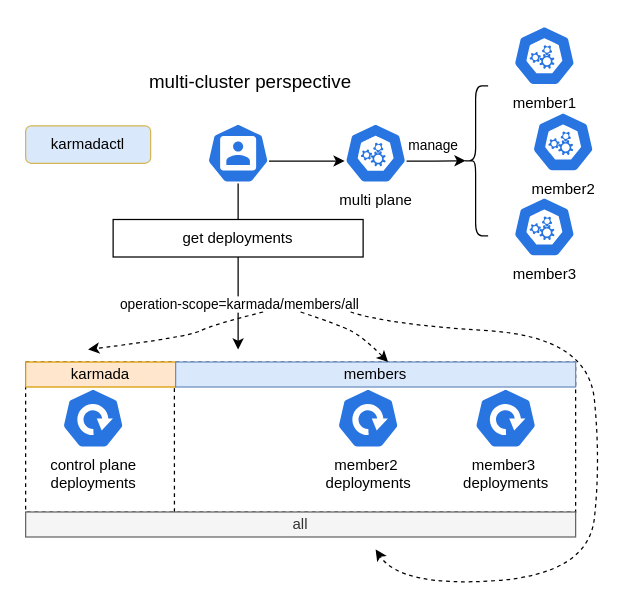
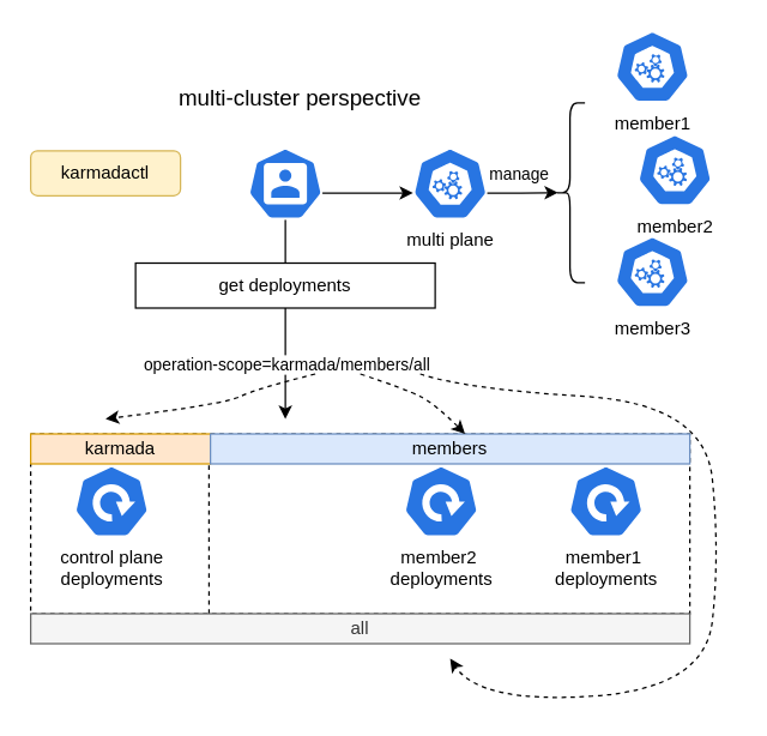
  <mxCell id="0" />
  <mxCell id="1" parent="0" />
- <mxCell id="2" value="karmadactl" style="rounded=1;whiteSpace=wrap;html=1;fillColor=#dae8fc;strokeColor=#d6b656;" parent="1" vertex="1"><mxGeometry x="20" y="100" width="100" height="30" as="geometry" /></mxCell>
+ <mxCell id="2" value="karmadactl" style="rounded=1;whiteSpace=wrap;html=1;fillColor=#fff2cc;strokeColor=#d6b656;" parent="1" vertex="1"><mxGeometry x="20" y="100" width="100" height="30" as="geometry" /></mxCell>
  <mxCell id="3" style="edgeStyle=orthogonalEdgeStyle;rounded=0;orthogonalLoop=1;jettySize=auto;html=1;exitX=0.5;exitY=1;exitDx=0;exitDy=0;exitPerimeter=0;" parent="1" source="5" edge="1"><mxGeometry relative="1" as="geometry"><mxPoint x="190" y="279" as="targetPoint" /></mxGeometry></mxCell>
  <mxCell id="4" value="operation-scope=karmada/members/all" style="edgeLabel;html=1;align=center;verticalAlign=middle;resizable=0;points=[];" parent="3" connectable="0" vertex="1"><mxGeometry x="0.446" relative="1" as="geometry"><mxPoint as="offset" /></mxGeometry></mxCell>
  <mxCell id="5" value="" style="aspect=fixed;sketch=0;html=1;dashed=0;whitespace=wrap;verticalLabelPosition=bottom;verticalAlign=top;fillColor=#2875E2;strokeColor=#ffffff;points=[[0.005,0.63,0],[0.1,0.2,0],[0.9,0.2,0],[0.5,0,0],[0.995,0.63,0],[0.72,0.99,0],[0.5,1,0],[0.28,0.99,0]];shape=mxgraph.kubernetes.icon2;prIcon=user" parent="1" vertex="1"><mxGeometry x="165" y="98" width="50" height="48" as="geometry" /></mxCell>
  <mxCell id="6" value="" style="rounded=0;whiteSpace=wrap;html=1;dashed=1;" parent="1" vertex="1"><mxGeometry x="20" y="289" width="440" height="120" as="geometry" /></mxCell>
  <mxCell id="7" value="control plane&lt;div&gt;deployments&lt;/div&gt;" style="aspect=fixed;sketch=0;html=1;dashed=0;whitespace=wrap;verticalLabelPosition=bottom;verticalAlign=top;fillColor=#2875E2;strokeColor=#ffffff;points=[[0.005,0.63,0],[0.1,0.2,0],[0.9,0.2,0],[0.5,0,0],[0.995,0.63,0],[0.72,0.99,0],[0.5,1,0],[0.28,0.99,0]];shape=mxgraph.kubernetes.icon2;prIcon=deploy" parent="1" vertex="1"><mxGeometry x="49" y="310" width="50" height="48" as="geometry" /></mxCell>
  <mxCell id="8" value="member2&amp;nbsp;&lt;div&gt;deployments&lt;/div&gt;" style="aspect=fixed;sketch=0;html=1;dashed=0;whitespace=wrap;verticalLabelPosition=bottom;verticalAlign=top;fillColor=#2875E2;strokeColor=#ffffff;points=[[0.005,0.63,0],[0.1,0.2,0],[0.9,0.2,0],[0.5,0,0],[0.995,0.63,0],[0.72,0.99,0],[0.5,1,0],[0.28,0.99,0]];shape=mxgraph.kubernetes.icon2;prIcon=deploy" parent="1" vertex="1"><mxGeometry x="269" y="310" width="50" height="48" as="geometry" /></mxCell>
- <mxCell id="9" value="member3&amp;nbsp;&lt;div&gt;deployments&lt;/div&gt;" style="aspect=fixed;sketch=0;html=1;dashed=0;whitespace=wrap;verticalLabelPosition=bottom;verticalAlign=top;fillColor=#2875E2;strokeColor=#ffffff;points=[[0.005,0.63,0],[0.1,0.2,0],[0.9,0.2,0],[0.5,0,0],[0.995,0.63,0],[0.72,0.99,0],[0.5,1,0],[0.28,0.99,0]];shape=mxgraph.kubernetes.icon2;prIcon=deploy" parent="1" vertex="1"><mxGeometry x="379" y="310" width="50" height="48" as="geometry" /></mxCell>
+ <mxCell id="9" value="member1&amp;nbsp;&lt;div&gt;deployments&lt;/div&gt;" style="aspect=fixed;sketch=0;html=1;dashed=0;whitespace=wrap;verticalLabelPosition=bottom;verticalAlign=top;fillColor=#2875E2;strokeColor=#ffffff;points=[[0.005,0.63,0],[0.1,0.2,0],[0.9,0.2,0],[0.5,0,0],[0.995,0.63,0],[0.72,0.99,0],[0.5,1,0],[0.28,0.99,0]];shape=mxgraph.kubernetes.icon2;prIcon=deploy" parent="1" vertex="1"><mxGeometry x="379" y="310" width="50" height="48" as="geometry" /></mxCell>
  <mxCell id="10" value="" style="endArrow=none;html=1;rounded=0;exitX=0.29;exitY=1.039;exitDx=0;exitDy=0;exitPerimeter=0;dashed=1;" parent="1" edge="1"><mxGeometry width="50" height="50" relative="1" as="geometry"><mxPoint x="139.05" y="409.005" as="sourcePoint" /><mxPoint x="139" y="289" as="targetPoint" /></mxGeometry></mxCell>
  <mxCell id="11" value="get deployments" style="rounded=0;whiteSpace=wrap;html=1;" parent="1" vertex="1"><mxGeometry x="90" y="175" width="200" height="30" as="geometry" /></mxCell>
  <mxCell id="12" value="karmada" style="text;html=1;align=center;verticalAlign=middle;whiteSpace=wrap;rounded=0;fillColor=#ffe6cc;strokeColor=#d79b00;" parent="1" vertex="1"><mxGeometry x="20" y="289" width="120" height="20" as="geometry" /></mxCell>
  <mxCell id="13" value="members" style="text;html=1;align=center;verticalAlign=middle;whiteSpace=wrap;rounded=0;fillColor=#dae8fc;strokeColor=#6c8ebf;" parent="1" vertex="1"><mxGeometry x="140" y="289" width="320" height="20" as="geometry" /></mxCell>
  <mxCell id="14" value="all" style="text;html=1;align=center;verticalAlign=middle;whiteSpace=wrap;rounded=0;fillColor=#f5f5f5;strokeColor=#666666;fontColor=#333333;" parent="1" vertex="1"><mxGeometry x="20" y="409" width="440" height="20" as="geometry" /></mxCell>
  <mxCell id="15" value="" style="curved=1;endArrow=classic;html=1;rounded=0;entryX=0.531;entryY=0;entryDx=0;entryDy=0;entryPerimeter=0;dashed=1;" parent="1" target="13" edge="1"><mxGeometry width="50" height="50" relative="1" as="geometry"><mxPoint x="240" y="249" as="sourcePoint" /><mxPoint x="-30" y="219" as="targetPoint" /><Array as="points"><mxPoint x="270" y="259" /><mxPoint x="290" y="269" /></Array></mxGeometry></mxCell>
  <mxCell id="16" value="" style="curved=1;endArrow=classic;html=1;rounded=0;dashed=1;" parent="1" edge="1"><mxGeometry width="50" height="50" relative="1" as="geometry"><mxPoint x="280" y="249" as="sourcePoint" /><mxPoint x="300" y="439" as="targetPoint" /><Array as="points"><mxPoint x="310" y="259" /><mxPoint x="470" y="269" /><mxPoint x="480" y="369" /><mxPoint x="470" y="459" /><mxPoint x="320" y="469" /></Array></mxGeometry></mxCell>
  <mxCell id="17" value="" style="curved=1;endArrow=classic;html=1;rounded=0;dashed=1;" parent="1" edge="1"><mxGeometry width="50" height="50" relative="1" as="geometry"><mxPoint x="210" y="249" as="sourcePoint" /><mxPoint x="70" y="279" as="targetPoint" /><Array as="points"><mxPoint x="170" y="259" /><mxPoint x="150" y="269" /></Array></mxGeometry></mxCell>
  <mxCell id="18" value="multi plane" style="aspect=fixed;sketch=0;html=1;dashed=0;whitespace=wrap;verticalLabelPosition=bottom;verticalAlign=top;fillColor=#2875E2;strokeColor=#ffffff;points=[[0.005,0.63,0],[0.1,0.2,0],[0.9,0.2,0],[0.5,0,0],[0.995,0.63,0],[0.72,0.99,0],[0.5,1,0],[0.28,0.99,0]];shape=mxgraph.kubernetes.icon2;prIcon=c_c_m" parent="1" vertex="1"><mxGeometry x="275" y="98" width="50" height="48" as="geometry" /></mxCell>
  <mxCell id="19" value="member1" style="aspect=fixed;sketch=0;html=1;dashed=0;whitespace=wrap;verticalLabelPosition=bottom;verticalAlign=top;fillColor=#2875E2;strokeColor=#ffffff;points=[[0.005,0.63,0],[0.1,0.2,0],[0.9,0.2,0],[0.5,0,0],[0.995,0.63,0],[0.72,0.99,0],[0.5,1,0],[0.28,0.99,0]];shape=mxgraph.kubernetes.icon2;prIcon=c_c_m" parent="1" vertex="1"><mxGeometry x="410" y="20" width="50" height="48" as="geometry" /></mxCell>
  <mxCell id="20" value="member2" style="aspect=fixed;sketch=0;html=1;dashed=0;whitespace=wrap;verticalLabelPosition=bottom;verticalAlign=top;fillColor=#2875E2;strokeColor=#ffffff;points=[[0.005,0.63,0],[0.1,0.2,0],[0.9,0.2,0],[0.5,0,0],[0.995,0.63,0],[0.72,0.99,0],[0.5,1,0],[0.28,0.99,0]];shape=mxgraph.kubernetes.icon2;prIcon=c_c_m" parent="1" vertex="1"><mxGeometry x="410" y="89" width="80" height="48" as="geometry" /></mxCell>
  <mxCell id="21" value="member3" style="aspect=fixed;sketch=0;html=1;dashed=0;whitespace=wrap;verticalLabelPosition=bottom;verticalAlign=top;fillColor=#2875E2;strokeColor=#ffffff;points=[[0.005,0.63,0],[0.1,0.2,0],[0.9,0.2,0],[0.5,0,0],[0.995,0.63,0],[0.72,0.99,0],[0.5,1,0],[0.28,0.99,0]];shape=mxgraph.kubernetes.icon2;prIcon=c_c_m" parent="1" vertex="1"><mxGeometry x="410" y="157" width="50" height="48" as="geometry" /></mxCell>
  <mxCell id="22" style="edgeStyle=orthogonalEdgeStyle;rounded=0;orthogonalLoop=1;jettySize=auto;html=1;exitX=0.995;exitY=0.63;exitDx=0;exitDy=0;exitPerimeter=0;entryX=0.005;entryY=0.63;entryDx=0;entryDy=0;entryPerimeter=0;" parent="1" source="5" target="18" edge="1"><mxGeometry relative="1" as="geometry" /></mxCell>
  <mxCell id="23" value="" style="shape=curlyBracket;whiteSpace=wrap;html=1;rounded=1;labelPosition=left;verticalLabelPosition=middle;align=right;verticalAlign=middle;size=0.5;" parent="1" vertex="1"><mxGeometry x="370" y="68" width="20" height="120" as="geometry" /></mxCell>
  <mxCell id="24" style="edgeStyle=orthogonalEdgeStyle;rounded=0;orthogonalLoop=1;jettySize=auto;html=1;exitX=0.995;exitY=0.63;exitDx=0;exitDy=0;exitPerimeter=0;entryX=0.1;entryY=0.5;entryDx=0;entryDy=0;entryPerimeter=0;" parent="1" source="18" target="23" edge="1"><mxGeometry relative="1" as="geometry" /></mxCell>
  <mxCell id="25" value="manage" style="edgeLabel;html=1;align=center;verticalAlign=middle;resizable=0;points=[];" parent="24" connectable="0" vertex="1"><mxGeometry x="-0.081" y="-1" relative="1" as="geometry"><mxPoint x="-1" y="-14" as="offset" /></mxGeometry></mxCell>
  <mxCell id="26" value="&lt;font style=&quot;font-size: 15px;&quot;&gt;multi-cluster perspective&lt;/font&gt;" style="text;html=1;align=center;verticalAlign=middle;whiteSpace=wrap;rounded=0;" parent="1" vertex="1"><mxGeometry x="110" y="49" width="180" height="30" as="geometry" /></mxCell>
